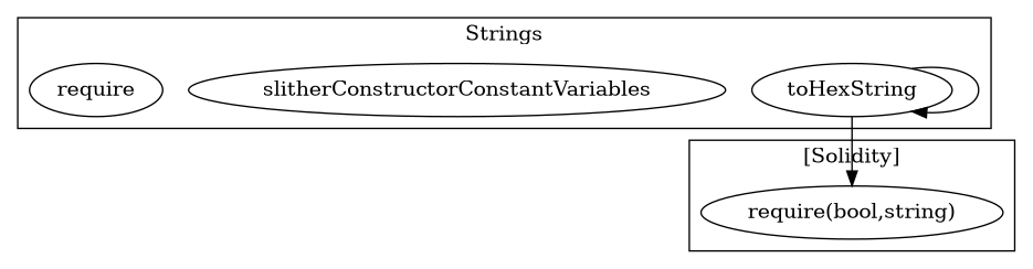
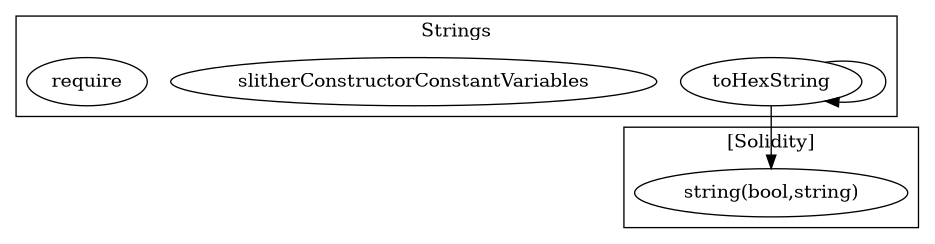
  strict digraph {
-   "require(bool,string)"
+   "require(bool,string)" [label="string(bool,string)"]
    n2 [label=toHexString]
    n3 [label=slitherConstructorConstantVariables]
    n4 [label=require]
    subgraph cluster_1 {
      label="[Solidity]"
      "require(bool,string)"
    }
    subgraph cluster_2 {
      label=Strings
      n2
      n3
      n4
    }
    n2 -> "require(bool,string)"
    n2 -> n2
  }
